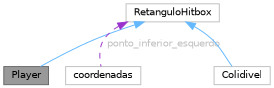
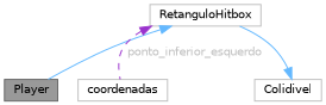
  digraph {
    node [color=grey75 fillcolor=white fontname=Helvetica fontsize=10 shape=box style=filled]
    edge [color=steelblue1 dir=back fontname=Helvetica fontsize=10 labelfontname=Helvetica labelfontsize=10 style=solid]
    n1 [color=gray40 fillcolor=grey60 fontcolor=black height=0.2 label=Player width=0.4]
    n2 [height=0.2 label=RetanguloHitbox width=0.4]
    n3 [height=0.2 label=coordenadas width=0.4]
    n4 [height=0.2 label=Colidivel width=0.4]
    n2 -> n1
    n2 -> n3 [color=darkorchid3 fontcolor=grey label=" ponto_inferior_esquerdo" style=dashed]
-   n2 -> n4
+   n4 -> n2
  }
